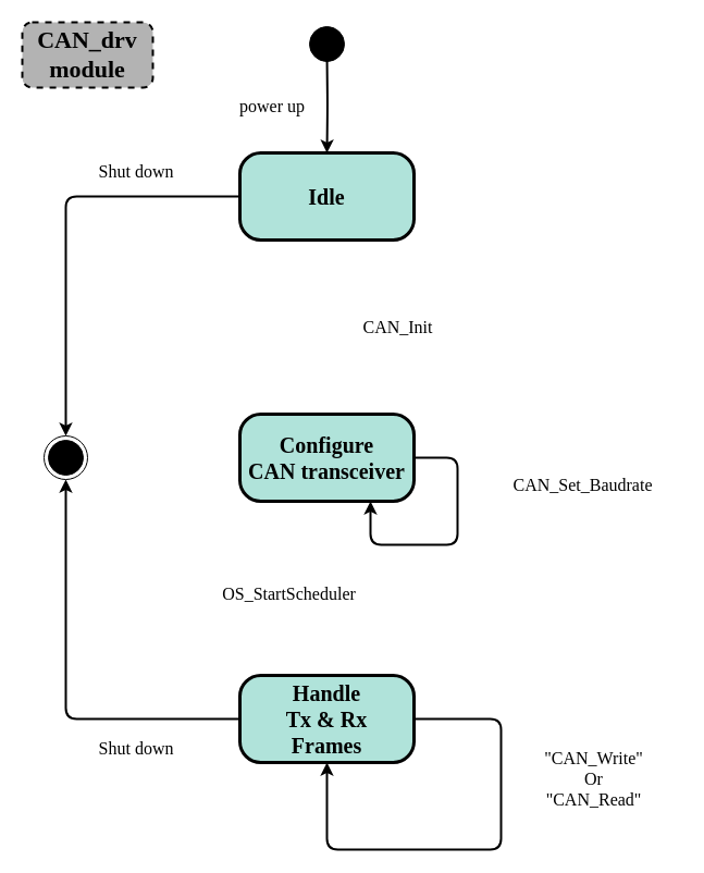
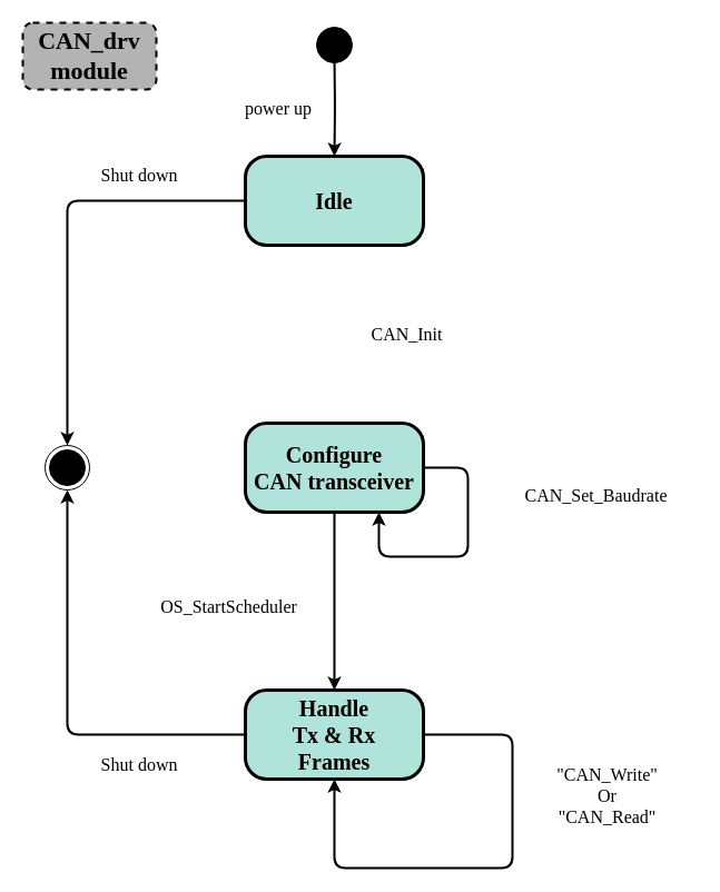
  <mxCell id="0" />
  <mxCell id="1" parent="0" />
  <mxCell id="2" value="" style="edgeStyle=orthogonalEdgeStyle;rounded=1;orthogonalLoop=1;jettySize=auto;html=1;strokeColor=#000000;strokeWidth=2;fontFamily=Lucida Console;fontSize=20;fontStyle=1" edge="1" parent="1" target="5"><mxGeometry relative="1" as="geometry"><mxPoint x="300" y="50" as="sourcePoint" /></mxGeometry></mxCell>
  <mxCell id="3" value="" style="ellipse;html=1;shape=startState;fillColor=#000000;strokeColor=#000000;rounded=1;shadow=0;comic=0;labelBackgroundColor=none;fontFamily=Lucida Console;fontSize=20;fontColor=#000000;align=center;direction=south;fontStyle=1" vertex="1" parent="1"><mxGeometry x="280" y="20" width="40" height="40" as="geometry" /></mxCell>
  <mxCell id="4" style="edgeStyle=orthogonalEdgeStyle;rounded=1;orthogonalLoop=1;jettySize=auto;html=1;entryX=0.5;entryY=0;entryDx=0;entryDy=0;strokeColor=#000000;strokeWidth=2;fontFamily=Lucida Console;fontSize=20;fontStyle=1" edge="1" parent="1" source="5" target="6"><mxGeometry relative="1" as="geometry" /></mxCell>
  <mxCell id="5" value="&lt;font style=&quot;font-size: 20px;&quot;&gt;&lt;span style=&quot;font-size: 20px;&quot;&gt;Idle&lt;/span&gt;&lt;/font&gt;" style="rounded=1;whiteSpace=wrap;html=1;arcSize=24;fillColor=#B0E3DA;strokeColor=#000000;shadow=0;comic=0;labelBackgroundColor=none;fontFamily=Lucida Console;fontSize=20;fontColor=#000000;align=center;strokeWidth=3;fontStyle=1" vertex="1" parent="1"><mxGeometry x="220" y="140" width="160" height="80" as="geometry" /></mxCell>
  <mxCell id="6" value="" style="ellipse;html=1;shape=endState;fillColor=#000000;strokeColor=#000000;rounded=1;shadow=0;comic=0;labelBackgroundColor=none;fontFamily=Lucida Console;fontSize=20;fontColor=#000000;align=center;fontStyle=1" vertex="1" parent="1"><mxGeometry x="40" y="400" width="40" height="40" as="geometry" /></mxCell>
  <mxCell id="7" style="edgeStyle=orthogonalEdgeStyle;rounded=1;orthogonalLoop=1;jettySize=auto;html=1;strokeColor=#000000;strokeWidth=2;fontFamily=Lucida Console;fontSize=20;fontStyle=1" edge="1" parent="1" source="8" target="6"><mxGeometry relative="1" as="geometry" /></mxCell>
  <mxCell id="8" value="&lt;div&gt;&lt;span style=&quot;background-color: initial;&quot;&gt;Handle&lt;br&gt;&lt;/span&gt;Tx &amp;amp; Rx&lt;br&gt;Frames&lt;/div&gt;" style="rounded=1;whiteSpace=wrap;html=1;arcSize=24;fillColor=#B0E3DA;strokeColor=#000000;shadow=0;comic=0;labelBackgroundColor=none;fontFamily=Lucida Console;fontSize=20;fontColor=#000000;align=center;strokeWidth=3;fontStyle=1" vertex="1" parent="1"><mxGeometry x="220" y="620" width="160" height="80" as="geometry" /></mxCell>
  <mxCell id="9" value="" style="endArrow=classic;html=1;rounded=1;strokeColor=#000000;strokeWidth=2;exitX=1;exitY=0.5;exitDx=0;exitDy=0;entryX=0.5;entryY=1;entryDx=0;entryDy=0;fontFamily=Lucida Console;fontSize=20;fontStyle=1" edge="1" parent="1" source="8" target="8"><mxGeometry width="50" height="50" relative="1" as="geometry"><mxPoint x="425" y="680" as="sourcePoint" /><mxPoint x="475" y="630" as="targetPoint" /><Array as="points"><mxPoint x="460" y="660" /><mxPoint x="460" y="780" /><mxPoint x="300" y="780" /></Array></mxGeometry></mxCell>
  <mxCell id="10" value="&lt;font style=&quot;font-size: 16px;&quot;&gt;power up&lt;/font&gt;" style="text;html=1;strokeColor=none;fillColor=none;align=center;verticalAlign=middle;whiteSpace=wrap;rounded=0;strokeWidth=3;fontFamily=Lucida Console;fontSize=20;" vertex="1" parent="1"><mxGeometry x="210" y="80" width="80" height="30" as="geometry" /></mxCell>
  <mxCell id="11" value="&lt;font style=&quot;font-size: 16px;&quot;&gt;Shut down&lt;/font&gt;" style="text;html=1;strokeColor=none;fillColor=none;align=center;verticalAlign=middle;whiteSpace=wrap;rounded=0;strokeWidth=3;fontFamily=Lucida Console;fontSize=20;" vertex="1" parent="1"><mxGeometry x="80" y="140" width="90" height="30" as="geometry" /></mxCell>
  <mxCell id="12" value="&lt;font style=&quot;font-size: 16px;&quot;&gt;Shut down&lt;/font&gt;" style="text;html=1;strokeColor=none;fillColor=none;align=center;verticalAlign=middle;whiteSpace=wrap;rounded=0;strokeWidth=3;fontFamily=Lucida Console;fontSize=20;" vertex="1" parent="1"><mxGeometry x="80" y="670" width="90" height="30" as="geometry" /></mxCell>
  <mxCell id="13" value="CAN_Init" style="text;html=1;align=center;verticalAlign=middle;resizable=0;points=[];autosize=1;strokeColor=none;fillColor=none;fontSize=16;fontFamily=Lucida Console;" vertex="1" parent="1"><mxGeometry x="315" y="285" width="100" height="30" as="geometry" /></mxCell>
  <mxCell id="14" value="&lt;div&gt;&quot;CAN_Write&quot;&lt;/div&gt;&lt;div&gt;Or&lt;/div&gt;&lt;div&gt;&quot;CAN_Read&quot;&lt;/div&gt;" style="text;html=1;align=center;verticalAlign=middle;resizable=0;points=[];autosize=1;strokeColor=none;fillColor=none;fontSize=16;fontFamily=Lucida Console;" vertex="1" parent="1"><mxGeometry x="480" y="680" width="130" height="70" as="geometry" /></mxCell>
  <mxCell id="15" value="&lt;font style=&quot;&quot;&gt;&lt;span style=&quot;font-size: 22px;&quot;&gt;&lt;b&gt;CAN_drv&lt;/b&gt;&lt;/span&gt;&lt;br&gt;&lt;b style=&quot;font-size: 22px;&quot;&gt;module&lt;/b&gt;&lt;/font&gt;" style="rounded=1;whiteSpace=wrap;html=1;dashed=1;strokeColor=default;strokeWidth=2;fontFamily=Lucida Console;fontSize=16;fillColor=#B3B3B3;" vertex="1" parent="1"><mxGeometry x="20" y="20" width="120" height="60" as="geometry" /></mxCell>
+ <mxCell id="16" style="edgeStyle=orthogonalEdgeStyle;rounded=0;orthogonalLoop=1;jettySize=auto;html=1;entryX=0.5;entryY=0;entryDx=0;entryDy=0;strokeWidth=2;" edge="1" parent="1" source="17" target="8"><mxGeometry relative="1" as="geometry" /></mxCell>
  <mxCell id="17" value="&lt;font style=&quot;&quot;&gt;Configure&lt;br&gt;CAN transceiver&lt;br&gt;&lt;/font&gt;" style="rounded=1;whiteSpace=wrap;html=1;arcSize=24;fillColor=#B0E3DA;strokeColor=#000000;shadow=0;comic=0;labelBackgroundColor=none;fontFamily=Lucida Console;fontSize=20;fontColor=#000000;align=center;strokeWidth=3;fontStyle=1" vertex="1" parent="1"><mxGeometry x="220" y="380" width="160" height="80" as="geometry" /></mxCell>
  <mxCell id="18" value="" style="endArrow=classic;html=1;rounded=1;strokeWidth=2;exitX=1;exitY=0.5;exitDx=0;exitDy=0;entryX=0.75;entryY=1;entryDx=0;entryDy=0;" edge="1" parent="1" source="17" target="17"><mxGeometry width="50" height="50" relative="1" as="geometry"><mxPoint x="420" y="430" as="sourcePoint" /><mxPoint x="460" y="510" as="targetPoint" /><Array as="points"><mxPoint x="420" y="420" /><mxPoint x="420" y="500" /><mxPoint x="340" y="500" /></Array></mxGeometry></mxCell>
  <mxCell id="19" value="CAN_Set_Baudrate" style="text;html=1;align=center;verticalAlign=middle;resizable=0;points=[];autosize=1;strokeColor=none;fillColor=none;fontSize=16;fontFamily=Lucida Console;" vertex="1" parent="1"><mxGeometry x="445" y="430" width="180" height="30" as="geometry" /></mxCell>
- <mxCell id="20" value="OS_StartScheduler" style="text;html=1;align=center;verticalAlign=middle;resizable=0;points=[];autosize=1;strokeColor=none;fillColor=none;fontSize=16;fontFamily=Lucida Console;" vertex="1" parent="1"><mxGeometry x="170" y="530" width="190" height="30" as="geometry" /></mxCell>
+ <mxCell id="20" value="OS_StartScheduler" style="text;html=1;align=center;verticalAlign=middle;resizable=0;points=[];autosize=1;strokeColor=none;fillColor=none;fontSize=16;fontFamily=Lucida Console;" vertex="1" parent="1"><mxGeometry x="110" y="530" width="190" height="30" as="geometry" /></mxCell>
